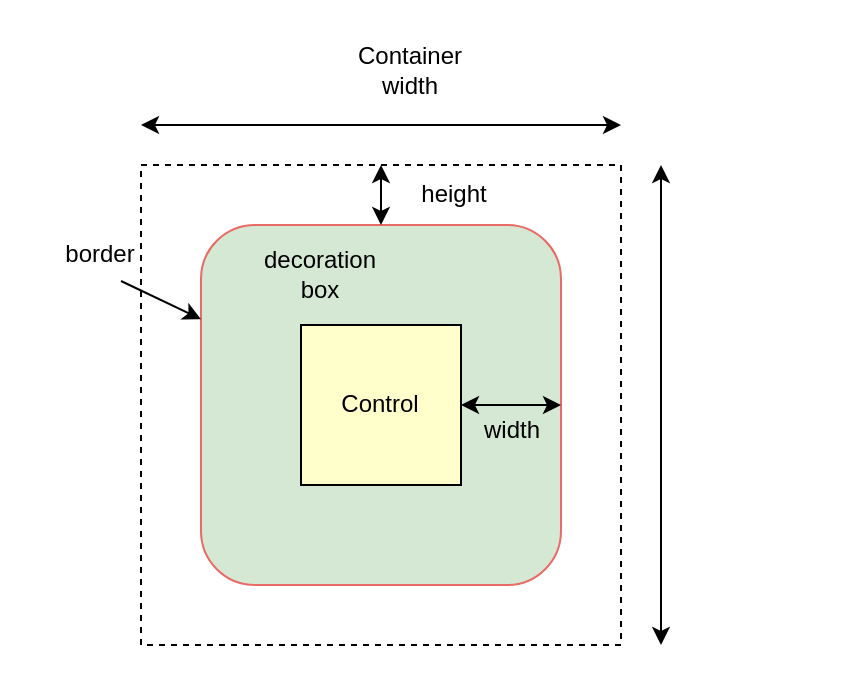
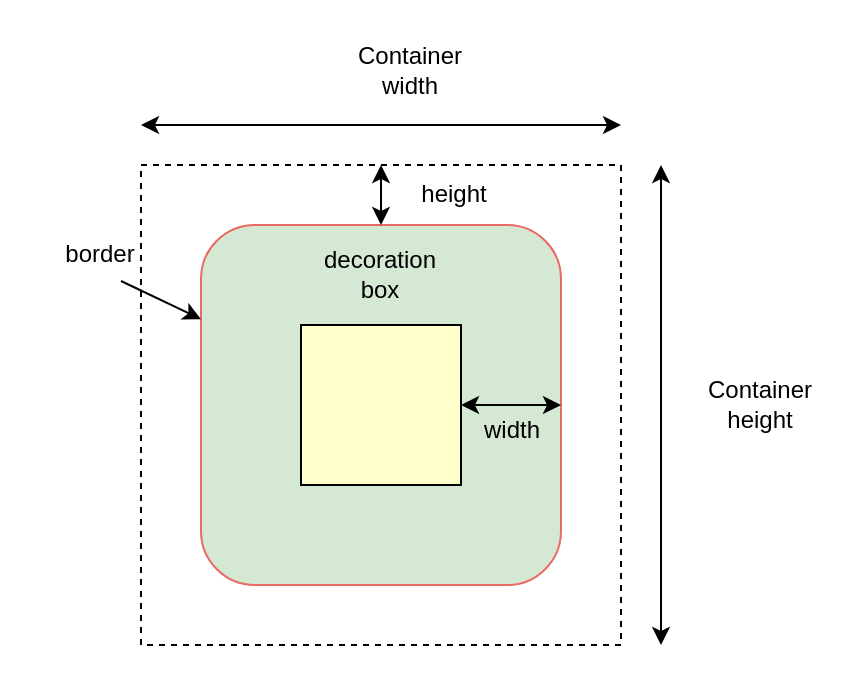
  <mxCell id="0" />
  <mxCell id="1" parent="0" />
  <mxCell id="2" value="" style="whiteSpace=wrap;html=1;aspect=fixed;dashed=1;" vertex="1" parent="1"><mxGeometry x="70" y="82" width="240" height="240" as="geometry" /></mxCell>
  <mxCell id="3" value="" style="whiteSpace=wrap;html=1;aspect=fixed;fillColor=#d5e8d4;strokeColor=#EA6B66;rounded=1;" vertex="1" parent="1"><mxGeometry x="100" y="112" width="180" height="180" as="geometry" /></mxCell>
  <mxCell id="4" value="" style="whiteSpace=wrap;html=1;aspect=fixed;fillColor=#FFFFCC;" vertex="1" parent="1"><mxGeometry x="150" y="162" width="80" height="80" as="geometry" /></mxCell>
- <mxCell id="5" value="Control" style="text;html=1;strokeColor=none;fillColor=none;align=center;verticalAlign=middle;whiteSpace=wrap;rounded=0;" vertex="1" parent="1"><mxGeometry x="160" y="187" width="60" height="30" as="geometry" /></mxCell>
  <mxCell id="6" value="" style="endArrow=classic;startArrow=classic;html=1;rounded=0;entryX=1;entryY=0.5;entryDx=0;entryDy=0;exitX=1;exitY=0.5;exitDx=0;exitDy=0;" edge="1" parent="1" source="4" target="3"><mxGeometry width="50" height="50" relative="1" as="geometry"><mxPoint x="430" y="392" as="sourcePoint" /><mxPoint x="480" y="342" as="targetPoint" /><Array as="points" /></mxGeometry></mxCell>
- <mxCell id="7" value="decoration box" style="text;html=1;strokeColor=none;fillColor=none;align=center;verticalAlign=middle;whiteSpace=wrap;rounded=0;" vertex="1" parent="1"><mxGeometry x="130" y="122" width="60" height="30" as="geometry" /></mxCell>
+ <mxCell id="7" value="decoration box" style="text;html=1;strokeColor=none;fillColor=none;align=center;verticalAlign=middle;whiteSpace=wrap;rounded=0;" vertex="1" parent="1"><mxGeometry x="160" y="122" width="60" height="30" as="geometry" /></mxCell>
  <mxCell id="8" value="" style="endArrow=classic;startArrow=classic;html=1;rounded=0;" edge="1" parent="1"><mxGeometry width="50" height="50" relative="1" as="geometry"><mxPoint x="330" y="322" as="sourcePoint" /><mxPoint x="330" y="82" as="targetPoint" /></mxGeometry></mxCell>
+ <mxCell id="9" value="Container height" style="text;html=1;strokeColor=none;fillColor=none;align=center;verticalAlign=middle;whiteSpace=wrap;rounded=0;" vertex="1" parent="1"><mxGeometry x="350" y="187" width="60" height="30" as="geometry" /></mxCell>
  <mxCell id="10" value="" style="endArrow=classic;startArrow=classic;html=1;rounded=0;" edge="1" parent="1"><mxGeometry width="50" height="50" relative="1" as="geometry"><mxPoint x="70" y="62" as="sourcePoint" /><mxPoint x="310" y="62" as="targetPoint" /></mxGeometry></mxCell>
  <mxCell id="11" value="Container width" style="text;html=1;strokeColor=none;fillColor=none;align=center;verticalAlign=middle;whiteSpace=wrap;rounded=0;" vertex="1" parent="1"><mxGeometry x="175" y="20" width="60" height="30" as="geometry" /></mxCell>
  <mxCell id="12" value="width" style="text;html=1;strokeColor=none;fillColor=none;align=center;verticalAlign=middle;whiteSpace=wrap;rounded=0;" vertex="1" parent="1"><mxGeometry x="226" y="200" width="60" height="30" as="geometry" /></mxCell>
  <mxCell id="13" value="height" style="text;html=1;strokeColor=none;fillColor=none;align=center;verticalAlign=middle;whiteSpace=wrap;rounded=0;" vertex="1" parent="1"><mxGeometry x="197" y="82" width="60" height="30" as="geometry" /></mxCell>
  <mxCell id="14" value="" style="endArrow=classic;startArrow=classic;html=1;rounded=0;entryX=0.5;entryY=0;entryDx=0;entryDy=0;exitX=0.5;exitY=0;exitDx=0;exitDy=0;" edge="1" parent="1" source="3" target="2"><mxGeometry width="50" height="50" relative="1" as="geometry"><mxPoint x="-70" y="120" as="sourcePoint" /><mxPoint x="-20" y="70" as="targetPoint" /></mxGeometry></mxCell>
  <mxCell id="15" value="" style="endArrow=classic;html=1;rounded=0;" edge="1" parent="1" target="3"><mxGeometry width="50" height="50" relative="1" as="geometry"><mxPoint x="60" y="140" as="sourcePoint" /><mxPoint x="20" y="130" as="targetPoint" /></mxGeometry></mxCell>
  <mxCell id="16" value="border" style="text;html=1;strokeColor=none;fillColor=none;align=center;verticalAlign=middle;whiteSpace=wrap;rounded=0;" vertex="1" parent="1"><mxGeometry x="20" y="112" width="60" height="30" as="geometry" /></mxCell>
